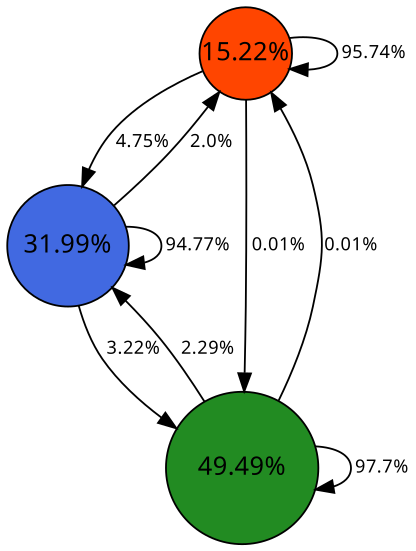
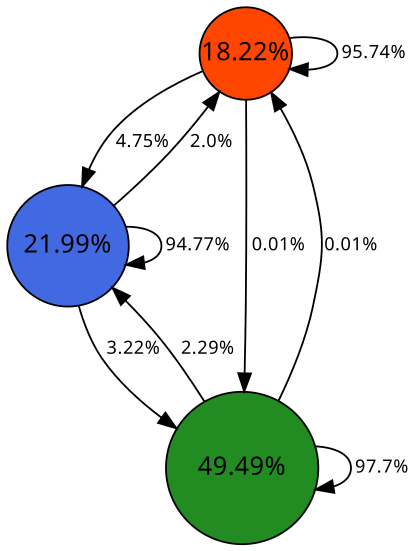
  digraph {
    fontname="Noto Sans"
    node [color=black fixedsize=shape fontcolor=black fontname="Noto Sans" shape=circle style=filled]
    edge [color=black fontname="Noto Sans" fontsize=10 penwidth=1 style=filled]
-   n1 [fillcolor="#ff4500" label="15.22%" width=0.707]
-   n2 [fillcolor="#4169e1" label="31.99%" width=0.937]
+   n1 [fillcolor="#ff4500" label="18.22%" width=0.707]
+   n2 [fillcolor="#4169e1" label="21.99%" width=0.937]
    n3 [fillcolor="#228b22" label="49.49%" width=1.169]
    n1 -> n1 [label=" 95.74%"]
    n1 -> n2 [label=" 4.75%"]
    n1 -> n3 [label=" 0.01%"]
    n2 -> n1 [label=" 2.0%"]
    n2 -> n2 [label=" 94.77%"]
    n2 -> n3 [label=" 3.22%"]
    n3 -> n1 [label=" 0.01%"]
    n3 -> n2 [label=" 2.29%"]
    n3 -> n3 [label=" 97.7%"]
  }
